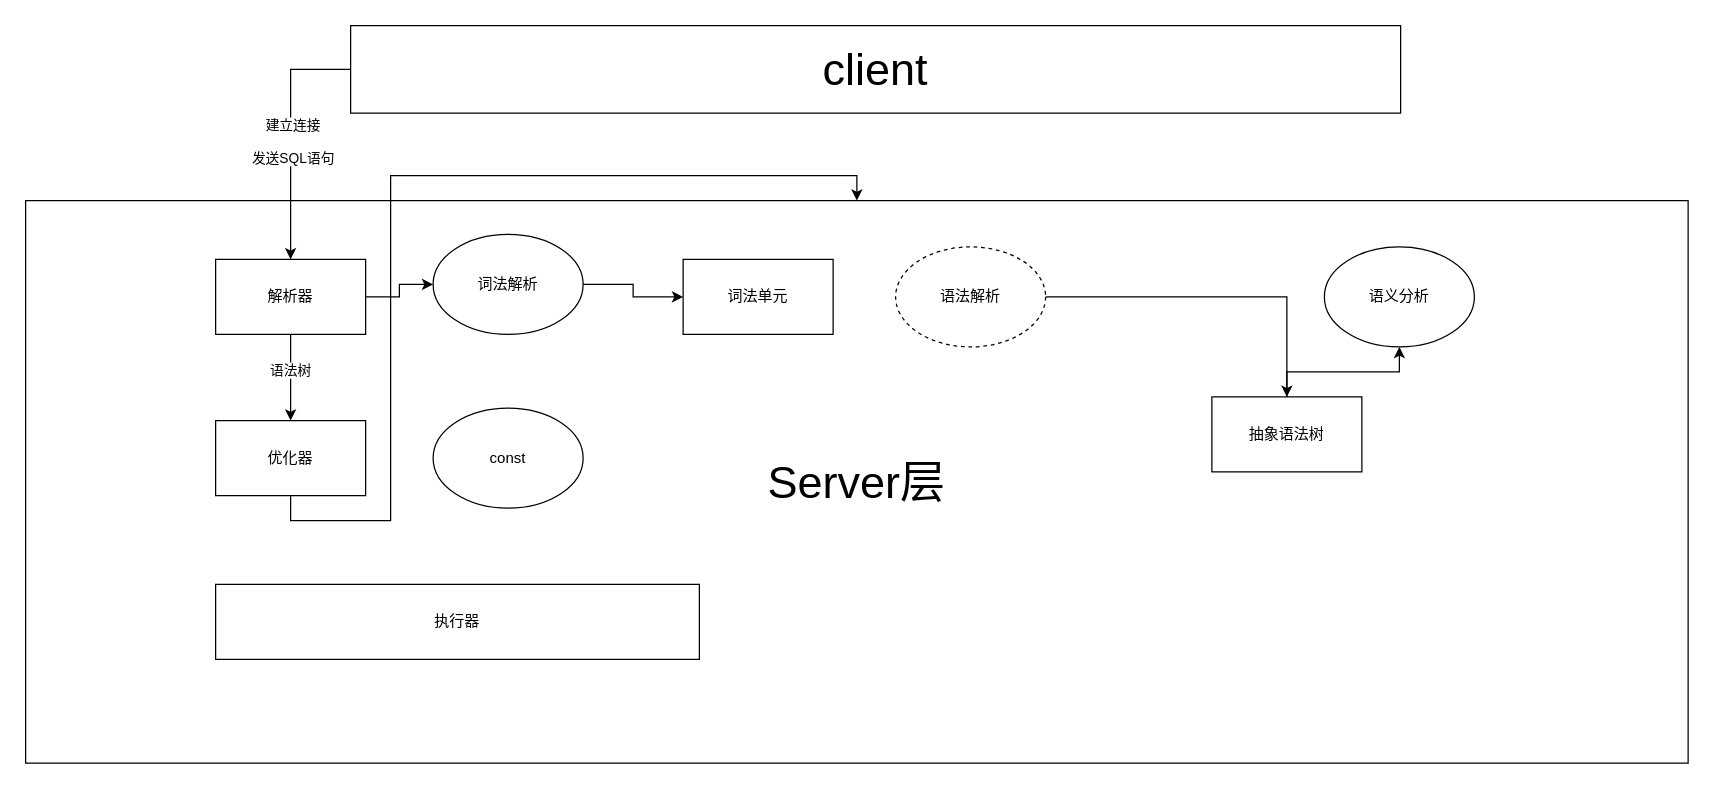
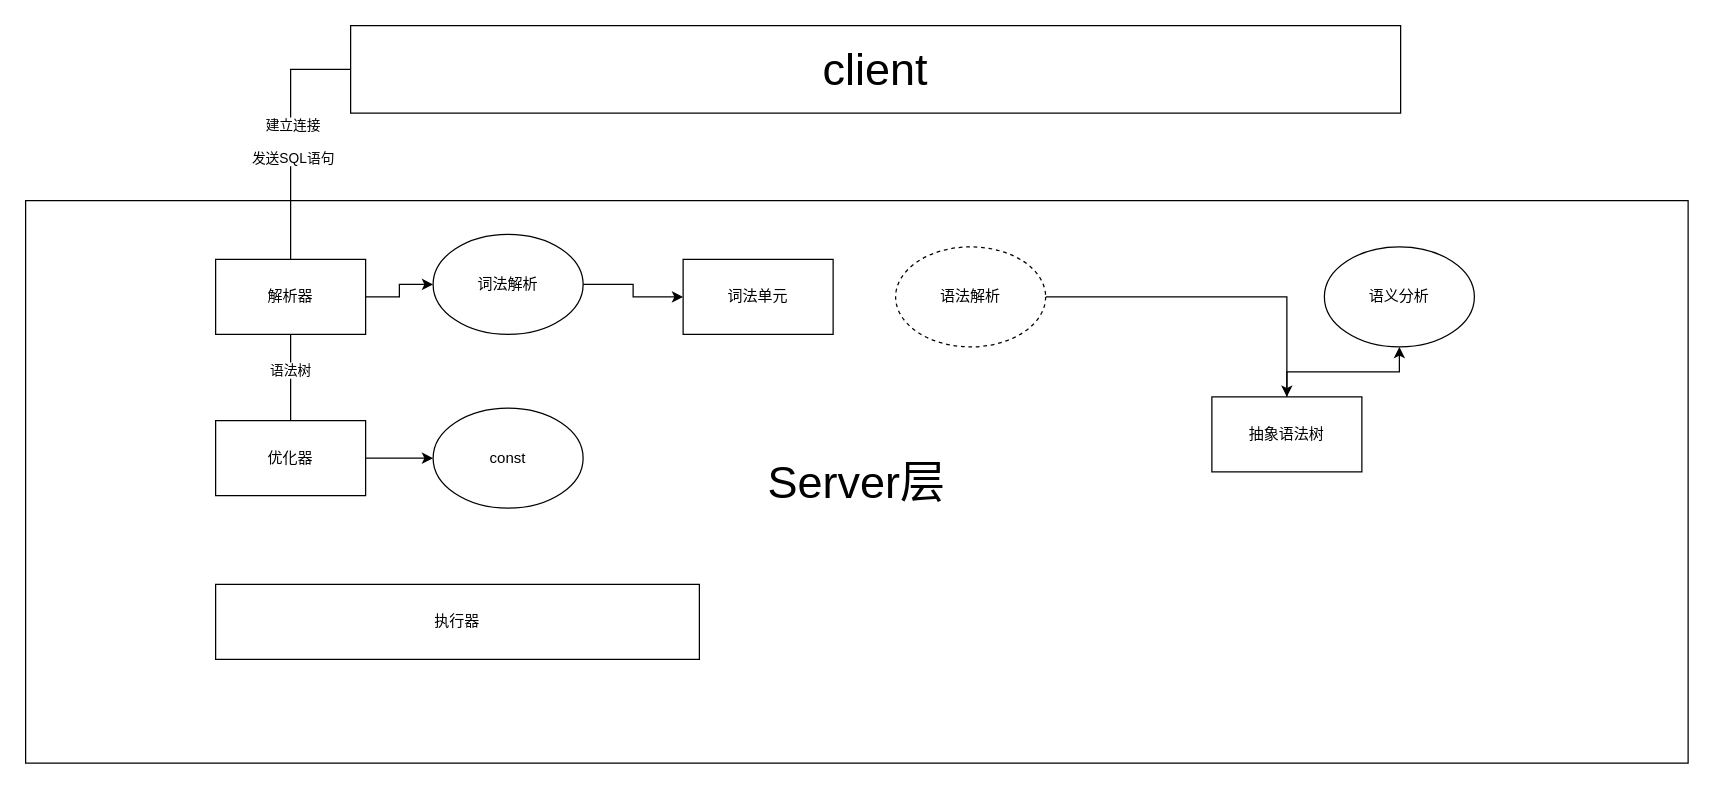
  <mxCell id="0" />
  <mxCell id="1" parent="0" />
  <mxCell id="2" value="&lt;font style=&quot;font-size: 36px;&quot;&gt;Server层&lt;/font&gt;" style="rounded=0;whiteSpace=wrap;html=1;" vertex="1" parent="1"><mxGeometry x="20" y="160" width="1330" height="450" as="geometry" /></mxCell>
  <mxCell id="3" value="" style="edgeStyle=orthogonalEdgeStyle;rounded=0;orthogonalLoop=1;jettySize=auto;html=1;" edge="1" parent="1" source="6" target="11"><mxGeometry relative="1" as="geometry" /></mxCell>
- <mxCell id="4" value="" style="edgeStyle=orthogonalEdgeStyle;rounded=0;orthogonalLoop=1;jettySize=auto;html=1;" edge="1" parent="1" source="6" target="18"><mxGeometry relative="1" as="geometry" /></mxCell>
+ <mxCell id="4" value="" style="edgeStyle=orthogonalEdgeStyle;rounded=0;orthogonalLoop=1;jettySize=auto;html=1;endArrow=none;" edge="1" parent="1" source="6" target="18"><mxGeometry relative="1" as="geometry" /></mxCell>
  <mxCell id="5" value="语法树" style="edgeLabel;html=1;align=center;verticalAlign=middle;resizable=0;points=[];" vertex="1" connectable="0" parent="4"><mxGeometry x="-0.182" y="-1" relative="1" as="geometry"><mxPoint as="offset" /></mxGeometry></mxCell>
  <mxCell id="6" value="解析器" style="rounded=0;whiteSpace=wrap;html=1;" vertex="1" parent="1"><mxGeometry x="172" y="207" width="120" height="60" as="geometry" /></mxCell>
- <mxCell id="7" style="edgeStyle=orthogonalEdgeStyle;rounded=0;orthogonalLoop=1;jettySize=auto;html=1;exitX=0;exitY=0.5;exitDx=0;exitDy=0;" edge="1" parent="1" source="9" target="6"><mxGeometry relative="1" as="geometry" /></mxCell>
+ <mxCell id="7" style="edgeStyle=orthogonalEdgeStyle;rounded=0;orthogonalLoop=1;jettySize=auto;html=1;exitX=0;exitY=0.5;exitDx=0;exitDy=0;endArrow=none;" edge="1" parent="1" source="9" target="6"><mxGeometry relative="1" as="geometry" /></mxCell>
  <mxCell id="8" value="建立连接&lt;div&gt;&lt;br&gt;&lt;/div&gt;&lt;div&gt;发送SQL语句&lt;/div&gt;" style="edgeLabel;html=1;align=center;verticalAlign=middle;resizable=0;points=[];" vertex="1" connectable="0" parent="7"><mxGeometry x="-0.172" y="1" relative="1" as="geometry"><mxPoint y="22" as="offset" /></mxGeometry></mxCell>
  <mxCell id="9" value="&lt;font style=&quot;font-size: 36px;&quot;&gt;client&lt;/font&gt;" style="rounded=0;whiteSpace=wrap;html=1;" vertex="1" parent="1"><mxGeometry x="280" y="20" width="840" height="70" as="geometry" /></mxCell>
  <mxCell id="10" value="" style="edgeStyle=orthogonalEdgeStyle;rounded=0;orthogonalLoop=1;jettySize=auto;html=1;" edge="1" parent="1" source="11" target="12"><mxGeometry relative="1" as="geometry" /></mxCell>
  <mxCell id="11" value="词法解析" style="ellipse;whiteSpace=wrap;html=1;" vertex="1" parent="1"><mxGeometry x="346" y="187" width="120" height="80" as="geometry" /></mxCell>
  <mxCell id="12" value="词法单元" style="rounded=0;whiteSpace=wrap;html=1;" vertex="1" parent="1"><mxGeometry x="546" y="207" width="120" height="60" as="geometry" /></mxCell>
  <mxCell id="13" value="" style="edgeStyle=orthogonalEdgeStyle;rounded=0;orthogonalLoop=1;jettySize=auto;html=1;" edge="1" parent="1" source="14" target="16"><mxGeometry relative="1" as="geometry" /></mxCell>
  <mxCell id="14" value="语法解析" style="ellipse;whiteSpace=wrap;html=1;dashed=1;" vertex="1" parent="1"><mxGeometry x="716" y="197" width="120" height="80" as="geometry" /></mxCell>
  <mxCell id="15" value="" style="edgeStyle=orthogonalEdgeStyle;rounded=0;orthogonalLoop=1;jettySize=auto;html=1;" edge="1" parent="1" source="16" target="19"><mxGeometry relative="1" as="geometry" /></mxCell>
  <mxCell id="16" value="抽象语法树" style="rounded=0;whiteSpace=wrap;html=1;" vertex="1" parent="1"><mxGeometry x="969" y="317" width="120" height="60" as="geometry" /></mxCell>
- <mxCell id="17" value="" style="edgeStyle=orthogonalEdgeStyle;rounded=0;orthogonalLoop=1;jettySize=auto;html=1;" edge="1" parent="1" source="18" target="2"><mxGeometry relative="1" as="geometry" /></mxCell>
+ <mxCell id="17" value="" style="edgeStyle=orthogonalEdgeStyle;rounded=0;orthogonalLoop=1;jettySize=auto;html=1;" edge="1" parent="1" source="18" target="20"><mxGeometry relative="1" as="geometry" /></mxCell>
  <mxCell id="18" value="优化器" style="rounded=0;whiteSpace=wrap;html=1;" vertex="1" parent="1"><mxGeometry x="172" y="336" width="120" height="60" as="geometry" /></mxCell>
  <mxCell id="19" value="语义分析" style="ellipse;whiteSpace=wrap;html=1;" vertex="1" parent="1"><mxGeometry x="1059" y="197" width="120" height="80" as="geometry" /></mxCell>
  <mxCell id="20" value="const" style="ellipse;whiteSpace=wrap;html=1;" vertex="1" parent="1"><mxGeometry x="346" y="326" width="120" height="80" as="geometry" /></mxCell>
  <mxCell id="21" value="执行器" style="rounded=0;whiteSpace=wrap;html=1;" vertex="1" parent="1"><mxGeometry x="172" y="467" width="387" height="60" as="geometry" /></mxCell>
